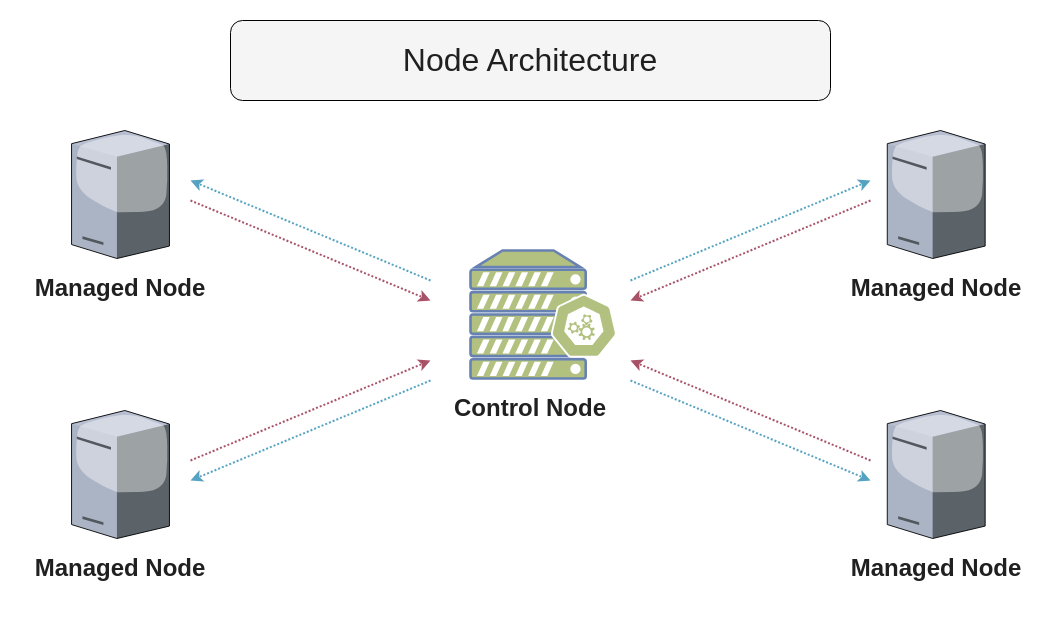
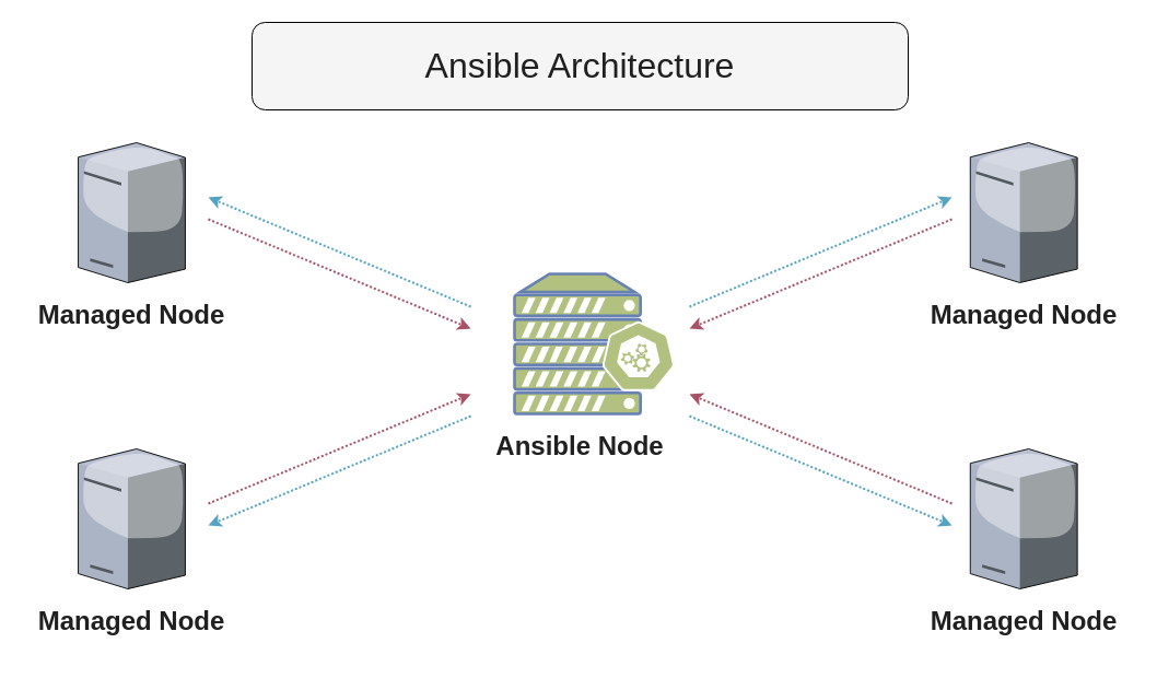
  <mxCell id="0" />
  <mxCell id="1" parent="0" />
  <mxCell id="2" value="" style="group" parent="1" vertex="1" connectable="0"><mxGeometry x="630" y="180" width="240" height="120" as="geometry" /></mxCell>
  <mxCell id="3" style="rounded=0;orthogonalLoop=1;jettySize=auto;html=1;fontSize=20;dashed=1;dashPattern=1 1;strokeWidth=2;strokeColor=#55A3C0;" parent="2" edge="1"><mxGeometry relative="1" as="geometry"><mxPoint y="100" as="sourcePoint" /><mxPoint x="240" as="targetPoint" /></mxGeometry></mxCell>
  <mxCell id="4" style="rounded=0;orthogonalLoop=1;jettySize=auto;html=1;fontSize=20;dashed=1;dashPattern=1 1;strokeWidth=2;strokeColor=#A85267;" parent="2" edge="1"><mxGeometry relative="1" as="geometry"><mxPoint x="240" y="20" as="sourcePoint" /><mxPoint y="120" as="targetPoint" /></mxGeometry></mxCell>
  <mxCell id="5" value="" style="group" parent="1" vertex="1" connectable="0"><mxGeometry x="630" y="360" width="240" height="120" as="geometry" /></mxCell>
  <mxCell id="6" style="rounded=0;orthogonalLoop=1;jettySize=auto;html=1;fontSize=20;dashed=1;dashPattern=1 1;strokeWidth=2;strokeColor=#A85267;" parent="5" edge="1"><mxGeometry relative="1" as="geometry"><mxPoint x="240" y="100" as="sourcePoint" /><mxPoint as="targetPoint" /></mxGeometry></mxCell>
  <mxCell id="7" style="rounded=0;orthogonalLoop=1;jettySize=auto;html=1;fontSize=20;dashed=1;dashPattern=1 1;strokeWidth=2;strokeColor=#55A3C0;" parent="5" edge="1"><mxGeometry relative="1" as="geometry"><mxPoint y="20" as="sourcePoint" /><mxPoint x="240" y="120" as="targetPoint" /></mxGeometry></mxCell>
  <mxCell id="8" value="" style="group" parent="1" vertex="1" connectable="0"><mxGeometry x="190" y="180" width="240" height="120" as="geometry" /></mxCell>
  <mxCell id="9" style="rounded=0;orthogonalLoop=1;jettySize=auto;html=1;fontSize=20;dashed=1;dashPattern=1 1;strokeWidth=2;strokeColor=#55A3C0;" parent="8" edge="1"><mxGeometry relative="1" as="geometry"><mxPoint x="240" y="100" as="sourcePoint" /><mxPoint as="targetPoint" /></mxGeometry></mxCell>
  <mxCell id="10" style="rounded=0;orthogonalLoop=1;jettySize=auto;html=1;fontSize=20;dashed=1;dashPattern=1 1;strokeWidth=2;strokeColor=#A85267;" parent="8" edge="1"><mxGeometry relative="1" as="geometry"><mxPoint y="20" as="sourcePoint" /><mxPoint x="240" y="120" as="targetPoint" /></mxGeometry></mxCell>
  <mxCell id="11" value="" style="group" parent="1" vertex="1" connectable="0"><mxGeometry x="190" y="360" width="240" height="120" as="geometry" /></mxCell>
  <mxCell id="12" style="rounded=0;orthogonalLoop=1;jettySize=auto;html=1;fontSize=20;dashed=1;dashPattern=1 1;strokeWidth=2;strokeColor=#A85267;" parent="11" edge="1"><mxGeometry relative="1" as="geometry"><mxPoint y="100" as="sourcePoint" /><mxPoint x="240" as="targetPoint" /></mxGeometry></mxCell>
  <mxCell id="13" style="rounded=0;orthogonalLoop=1;jettySize=auto;html=1;fontSize=20;dashed=1;dashPattern=1 1;strokeWidth=2;strokeColor=#55A3C0;" parent="11" edge="1"><mxGeometry relative="1" as="geometry"><mxPoint x="240" y="20" as="sourcePoint" /><mxPoint y="120" as="targetPoint" /></mxGeometry></mxCell>
- <mxCell id="14" value="&lt;div style=&quot;font-size: 32px&quot;&gt;&lt;span style=&quot;font-size: 32px&quot;&gt;&lt;font&gt;Node Architecture&lt;/font&gt;&lt;/span&gt;&lt;/div&gt;" style="text;html=1;strokeColor=#000000;fillColor=#f5f5f5;align=center;verticalAlign=middle;whiteSpace=wrap;rounded=1;fontSize=32;fontColor=#202020;" parent="1" vertex="1"><mxGeometry x="230" y="20" width="600" height="80" as="geometry" /></mxCell>
+ <mxCell id="14" value="&lt;div style=&quot;font-size: 32px&quot;&gt;&lt;span style=&quot;font-size: 32px&quot;&gt;&lt;font&gt;Ansible Architecture&lt;/font&gt;&lt;/span&gt;&lt;/div&gt;" style="text;html=1;strokeColor=#000000;fillColor=#f5f5f5;align=center;verticalAlign=middle;whiteSpace=wrap;rounded=1;fontSize=32;fontColor=#202020;" parent="1" vertex="1"><mxGeometry x="230" y="20" width="600" height="80" as="geometry" /></mxCell>
  <mxCell id="15" value="" style="group" parent="1" vertex="1" connectable="0"><mxGeometry x="470" y="250" width="146.67" height="128" as="geometry" /></mxCell>
  <mxCell id="16" value="" style="fontColor=#0066CC;verticalAlign=top;verticalLabelPosition=bottom;labelPosition=center;align=center;html=1;outlineConnect=0;fillColor=#B2C17F;strokeColor=#6881B3;gradientColor=none;gradientDirection=north;strokeWidth=2;shape=mxgraph.networks.server;aspect=fixed;" parent="15" vertex="1"><mxGeometry width="115.2" height="128" as="geometry" /></mxCell>
  <mxCell id="17" value="" style="html=1;dashed=0;whitespace=wrap;fillColor=#B2C17F;strokeColor=#ffffff;points=[[0.005,0.63,0],[0.1,0.2,0],[0.9,0.2,0],[0.5,0,0],[0.995,0.63,0],[0.72,0.99,0],[0.5,1,0],[0.28,0.99,0]];shape=mxgraph.kubernetes.icon;prIcon=master;aspect=fixed;" parent="15" vertex="1"><mxGeometry x="80" y="43.26" width="66.67" height="64" as="geometry" /></mxCell>
- <mxCell id="18" value="&lt;b style=&quot;font-size: 24px;&quot;&gt;&lt;font color=&quot;#202020&quot; style=&quot;font-size: 24px;&quot;&gt;Control Node&lt;/font&gt;&lt;/b&gt;" style="text;html=1;strokeColor=none;fillColor=none;align=center;verticalAlign=middle;whiteSpace=wrap;rounded=0;fontSize=24;" parent="1" vertex="1"><mxGeometry x="430" y="378" width="200" height="60" as="geometry" /></mxCell>
+ <mxCell id="18" value="&lt;b style=&quot;font-size: 24px;&quot;&gt;&lt;font color=&quot;#202020&quot; style=&quot;font-size: 24px;&quot;&gt;Ansible Node&lt;/font&gt;&lt;/b&gt;" style="text;html=1;strokeColor=none;fillColor=none;align=center;verticalAlign=middle;whiteSpace=wrap;rounded=0;fontSize=24;" parent="1" vertex="1"><mxGeometry x="430" y="378" width="200" height="60" as="geometry" /></mxCell>
  <mxCell id="19" value="" style="group" vertex="1" connectable="0" parent="1"><mxGeometry x="835.71" y="410" width="200" height="188" as="geometry" /></mxCell>
  <mxCell id="20" value="&lt;b style=&quot;font-size: 24px;&quot;&gt;&lt;font color=&quot;#202020&quot; style=&quot;font-size: 24px;&quot;&gt;Managed Node&lt;/font&gt;&lt;/b&gt;" style="text;html=1;strokeColor=none;fillColor=none;align=center;verticalAlign=middle;whiteSpace=wrap;rounded=0;fontSize=24;" parent="19" vertex="1"><mxGeometry y="128" width="200" height="60" as="geometry" /></mxCell>
  <mxCell id="21" value="" style="verticalLabelPosition=bottom;aspect=fixed;html=1;verticalAlign=top;strokeColor=none;shape=mxgraph.citrix.tower_server;rounded=0;shadow=0;comic=0;fontFamily=Verdana;" vertex="1" parent="19"><mxGeometry x="51.06" width="97.88" height="128" as="geometry" /></mxCell>
  <mxCell id="22" value="" style="group" vertex="1" connectable="0" parent="1"><mxGeometry x="835.71" y="130" width="200" height="188" as="geometry" /></mxCell>
  <mxCell id="23" value="&lt;b style=&quot;font-size: 24px;&quot;&gt;&lt;font color=&quot;#202020&quot; style=&quot;font-size: 24px;&quot;&gt;Managed Node&lt;/font&gt;&lt;/b&gt;" style="text;html=1;strokeColor=none;fillColor=none;align=center;verticalAlign=middle;whiteSpace=wrap;rounded=0;fontSize=24;" vertex="1" parent="22"><mxGeometry y="128" width="200" height="60" as="geometry" /></mxCell>
  <mxCell id="24" value="" style="verticalLabelPosition=bottom;aspect=fixed;html=1;verticalAlign=top;strokeColor=none;shape=mxgraph.citrix.tower_server;rounded=0;shadow=0;comic=0;fontFamily=Verdana;" vertex="1" parent="22"><mxGeometry x="51.06" width="97.88" height="128" as="geometry" /></mxCell>
  <mxCell id="25" value="" style="group" vertex="1" connectable="0" parent="1"><mxGeometry x="20" y="130" width="200" height="188" as="geometry" /></mxCell>
  <mxCell id="26" value="&lt;b style=&quot;font-size: 24px;&quot;&gt;&lt;font color=&quot;#202020&quot; style=&quot;font-size: 24px;&quot;&gt;Managed Node&lt;/font&gt;&lt;/b&gt;" style="text;html=1;strokeColor=none;fillColor=none;align=center;verticalAlign=middle;whiteSpace=wrap;rounded=0;fontSize=24;" vertex="1" parent="25"><mxGeometry y="128" width="200" height="60" as="geometry" /></mxCell>
  <mxCell id="27" value="" style="verticalLabelPosition=bottom;aspect=fixed;html=1;verticalAlign=top;strokeColor=none;shape=mxgraph.citrix.tower_server;rounded=0;shadow=0;comic=0;fontFamily=Verdana;" vertex="1" parent="25"><mxGeometry x="51.06" width="97.88" height="128" as="geometry" /></mxCell>
  <mxCell id="28" value="" style="group" vertex="1" connectable="0" parent="1"><mxGeometry x="20" y="410" width="200" height="188" as="geometry" /></mxCell>
  <mxCell id="29" value="&lt;b style=&quot;font-size: 24px;&quot;&gt;&lt;font color=&quot;#202020&quot; style=&quot;font-size: 24px;&quot;&gt;Managed Node&lt;/font&gt;&lt;/b&gt;" style="text;html=1;strokeColor=none;fillColor=none;align=center;verticalAlign=middle;whiteSpace=wrap;rounded=0;fontSize=24;" vertex="1" parent="28"><mxGeometry y="128" width="200" height="60" as="geometry" /></mxCell>
  <mxCell id="30" value="" style="verticalLabelPosition=bottom;aspect=fixed;html=1;verticalAlign=top;strokeColor=none;shape=mxgraph.citrix.tower_server;rounded=0;shadow=0;comic=0;fontFamily=Verdana;" vertex="1" parent="28"><mxGeometry x="51.06" width="97.88" height="128" as="geometry" /></mxCell>
